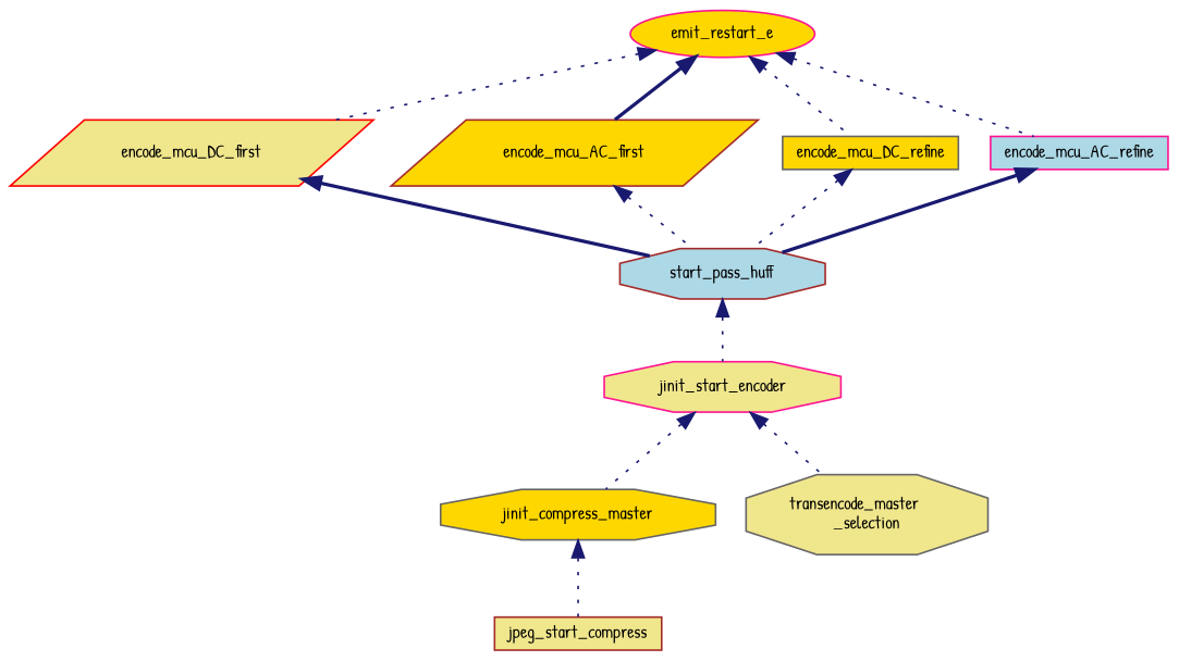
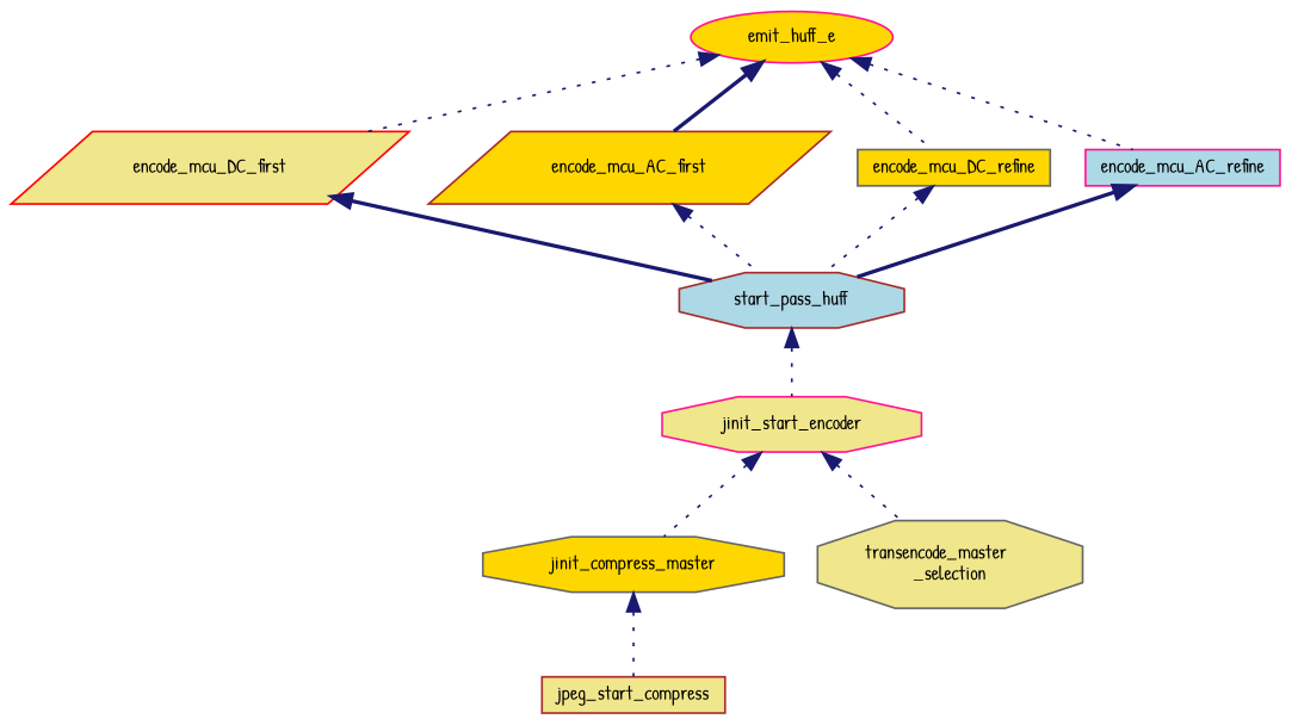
  digraph {
    fontname="Patrick Hand"
    rankdir=TB
    node [color=deeppink fillcolor=gold fontname="Patrick Hand" fontsize=10 shape=octagon style=filled]
    edge [color=midnightblue dir=back fontname="Patrick Hand" fontsize=10 labelfontname=Helvetica labelfontsize=10 style=dotted]
-   n1 [fontcolor=black height=0.2 label=emit_restart_e shape=ellipse width=0.4]
+   n1 [fontcolor=black height=0.2 label=emit_huff_e shape=ellipse width=0.4]
    n2 [color=red fillcolor=khaki height=0.2 label=encode_mcu_DC_first shape=parallelogram width=0.4]
    n3 [color=brown height=0.2 label=encode_mcu_AC_first shape=parallelogram width=0.4]
    n4 [color=gray40 height=0.2 label=encode_mcu_DC_refine shape=box width=0.4]
    n5 [fillcolor=lightblue height=0.2 label=encode_mcu_AC_refine shape=box width=0.4]
    n6 [color=brown fillcolor=lightblue height=0.2 label=start_pass_huff width=0.4]
    n7 [fillcolor=khaki height=0.2 label=jinit_start_encoder width=0.4]
    n8 [color=gray40 height=0.2 label=jinit_compress_master width=0.4]
    n9 [color=gray40 fillcolor=khaki height=0.2 label="transencode_master\l_selection" width=0.4]
    n10 [color=brown fillcolor=khaki height=0.2 label=jpeg_start_compress shape=box width=0.4]
    n1 -> n2
    n1 -> n3 [style=bold]
    n1 -> n4
    n1 -> n5
    n2 -> n6 [style=bold]
    n3 -> n6
    n4 -> n6
    n5 -> n6 [style=bold]
    n6 -> n7
    n7 -> n8
    n7 -> n9
    n8 -> n10
  }
